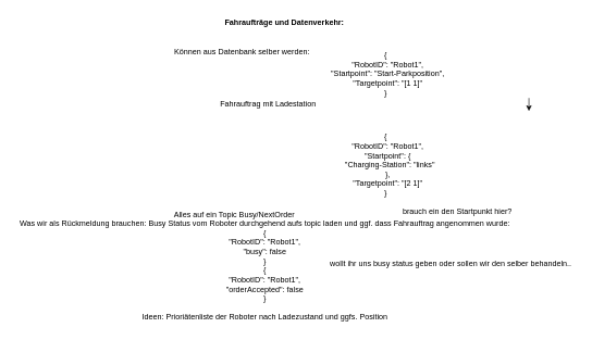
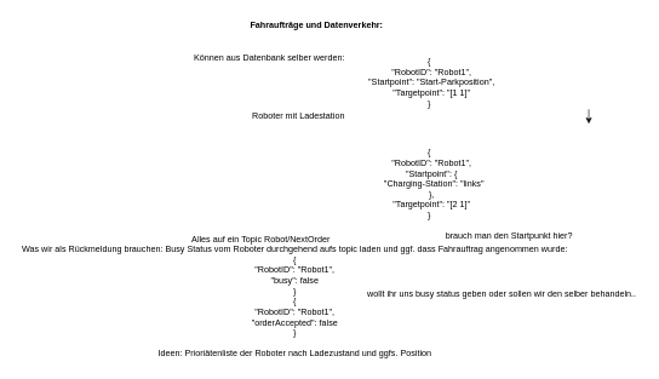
  <mxCell id="0" />
  <mxCell id="1" parent="0" />
  <mxCell id="2" value="&lt;b&gt;Fahraufträge und Datenverkehr:&lt;/b&gt;" style="text;html=1;align=center;verticalAlign=middle;resizable=0;points=[];autosize=1;strokeColor=none;fillColor=none;" parent="1" vertex="1"><mxGeometry x="330" y="20" width="210" height="30" as="geometry" /></mxCell>
  <mxCell id="3" value="&lt;div&gt;{&lt;/div&gt;&lt;div&gt;&amp;nbsp; &quot;RobotID&quot;: &quot;Robot1&quot;,&lt;/div&gt;&lt;div&gt;&amp;nbsp; &quot;Startpoint&quot;: &quot;Start-Parkposition&quot;,&lt;/div&gt;&lt;div&gt;&amp;nbsp; &quot;Targetpoint&quot;: &quot;[1 1]&quot;&lt;/div&gt;&lt;div&gt;}&lt;/div&gt;&lt;div&gt;&lt;br&gt;&lt;/div&gt;" style="text;html=1;align=center;verticalAlign=middle;resizable=0;points=[];autosize=1;strokeColor=none;fillColor=none;" parent="1" vertex="1"><mxGeometry x="490" y="70" width="200" height="100" as="geometry" /></mxCell>
  <mxCell id="4" style="edgeStyle=orthogonalEdgeStyle;rounded=0;orthogonalLoop=1;jettySize=auto;html=1;" parent="1" edge="1"><mxGeometry relative="1" as="geometry"><mxPoint x="810" y="150" as="sourcePoint" /><mxPoint x="810" y="170" as="targetPoint" /></mxGeometry></mxCell>
  <mxCell id="5" value="&lt;div&gt;{&lt;/div&gt;&lt;div&gt;&amp;nbsp; &quot;RobotID&quot;: &quot;Robot1&quot;,&lt;/div&gt;&lt;div&gt;&amp;nbsp; &quot;Startpoint&quot;: {&lt;/div&gt;&lt;div&gt;&amp;nbsp; &amp;nbsp; &quot;Charging-Station&quot;: &quot;links&quot;&lt;/div&gt;&lt;div&gt;&amp;nbsp; },&lt;/div&gt;&lt;div&gt;&amp;nbsp; &quot;Targetpoint&quot;: &quot;[2 1]&quot;&lt;/div&gt;&lt;div&gt;}&lt;/div&gt;&lt;div&gt;&lt;br&gt;&lt;/div&gt;" style="text;html=1;align=center;verticalAlign=middle;resizable=0;points=[];autosize=1;strokeColor=none;fillColor=none;" parent="1" vertex="1"><mxGeometry x="505" y="195" width="170" height="130" as="geometry" /></mxCell>
- <mxCell id="6" value="Fahrauftrag mit Ladestation" style="text;html=1;align=center;verticalAlign=middle;resizable=0;points=[];autosize=1;strokeColor=none;fillColor=none;" parent="1" vertex="1"><mxGeometry x="325" y="145" width="170" height="30" as="geometry" /></mxCell>
- <mxCell id="7" value="Alles auf ein Topic Busy/NextOrder&amp;nbsp;" style="text;html=1;align=center;verticalAlign=middle;resizable=0;points=[];autosize=1;strokeColor=none;fillColor=none;" parent="1" vertex="1"><mxGeometry x="250" y="315" width="220" height="30" as="geometry" /></mxCell>
+ <mxCell id="6" value="Roboter mit Ladestation" style="text;html=1;align=center;verticalAlign=middle;resizable=0;points=[];autosize=1;strokeColor=none;fillColor=none;" parent="1" vertex="1"><mxGeometry x="325" y="145" width="170" height="30" as="geometry" /></mxCell>
+ <mxCell id="7" value="Alles auf ein Topic Robot/NextOrder&amp;nbsp;" style="text;html=1;align=center;verticalAlign=middle;resizable=0;points=[];autosize=1;strokeColor=none;fillColor=none;" parent="1" vertex="1"><mxGeometry x="250" y="315" width="220" height="30" as="geometry" /></mxCell>
  <mxCell id="8" value="Was wir als Rückmeldung brauchen: Busy Status vom Roboter durchgehend aufs topic laden und ggf. dass Fahrauftrag angenommen wurde:&lt;br&gt;{&lt;br&gt;&quot;RobotID&quot;: &quot;Robot1&quot;,&lt;br&gt;&quot;busy&quot;: false&lt;br&gt;}&lt;br&gt;{&lt;br&gt;&quot;RobotID&quot;: &quot;Robot1&quot;,&lt;br&gt;&quot;orderAccepted&quot;: false&lt;br&gt;}&lt;br&gt;&lt;br&gt;Ideen: Prioriätenliste der Roboter nach Ladezustand und ggfs. Position" style="text;html=1;align=center;verticalAlign=middle;resizable=0;points=[];autosize=1;strokeColor=none;fillColor=none;" parent="1" vertex="1"><mxGeometry x="20" y="330" width="770" height="170" as="geometry" /></mxCell>
- <mxCell id="9" value="brauch ein den Startpunkt hier?" style="text;html=1;align=center;verticalAlign=middle;resizable=0;points=[];autosize=1;strokeColor=none;fillColor=none;" parent="1" vertex="1"><mxGeometry x="600" y="310" width="200" height="30" as="geometry" /></mxCell>
+ <mxCell id="9" value="brauch man den Startpunkt hier?" style="text;html=1;align=center;verticalAlign=middle;resizable=0;points=[];autosize=1;strokeColor=none;fillColor=none;" parent="1" vertex="1"><mxGeometry x="600" y="310" width="200" height="30" as="geometry" /></mxCell>
  <mxCell id="10" value="wollt ihr uns busy status geben oder sollen wir den selber behandeln.." style="text;html=1;align=center;verticalAlign=middle;resizable=0;points=[];autosize=1;strokeColor=none;fillColor=none;" parent="1" vertex="1"><mxGeometry x="495" y="390" width="390" height="30" as="geometry" /></mxCell>
  <mxCell id="11" value="Können aus Datenbank selber werden:" style="text;html=1;align=center;verticalAlign=middle;resizable=0;points=[];autosize=1;strokeColor=none;fillColor=none;" parent="1" vertex="1"><mxGeometry x="245" y="65" width="250" height="30" as="geometry" /></mxCell>
